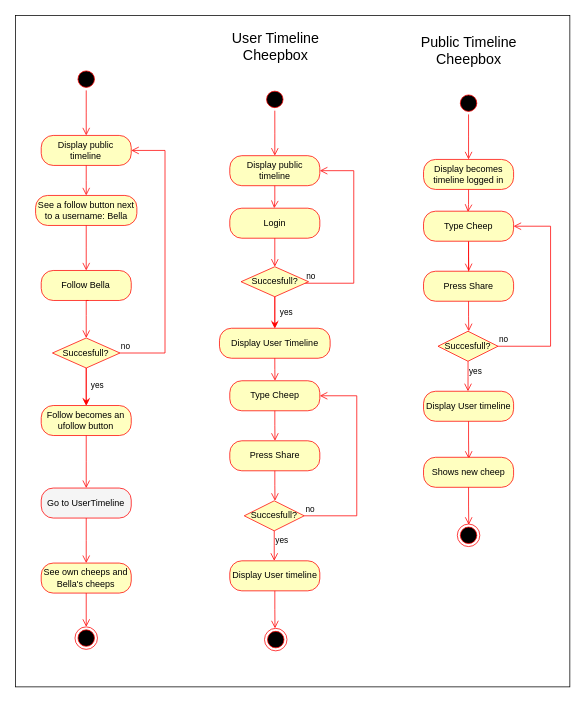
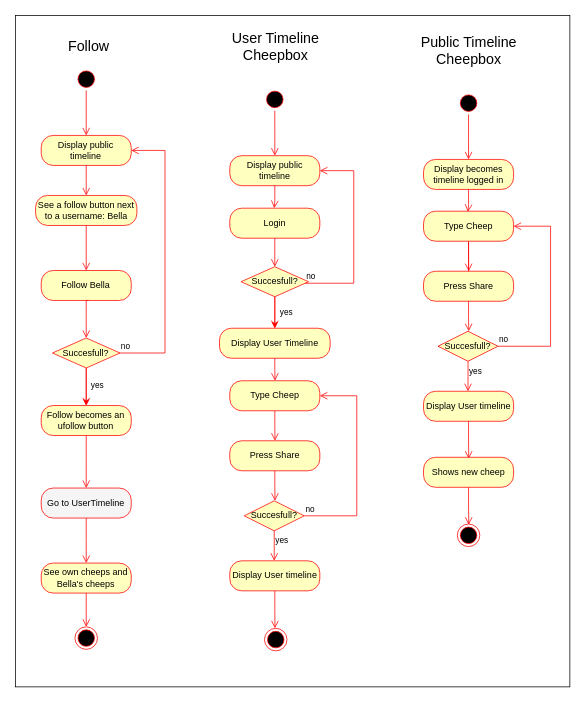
  <mxCell id="0" />
  <mxCell id="1" parent="0" />
  <mxCell id="2" value="" style="rounded=0;whiteSpace=wrap;html=1;fontColor=#000000;fillColor=none;" parent="1" vertex="1"><mxGeometry x="20" y="20" width="739" height="895" as="geometry" /></mxCell>
  <mxCell id="3" value="" style="ellipse;html=1;shape=startState;fillColor=#000000;strokeColor=#ff0000;" parent="1" vertex="1"><mxGeometry x="99.4" y="90" width="30" height="30" as="geometry" /></mxCell>
  <mxCell id="4" value="" style="edgeStyle=orthogonalEdgeStyle;html=1;verticalAlign=bottom;endArrow=open;endSize=8;strokeColor=#ff0000;rounded=0;" parent="1" source="3" edge="1"><mxGeometry relative="1" as="geometry"><mxPoint x="114.4" y="180" as="targetPoint" /></mxGeometry></mxCell>
  <mxCell id="5" style="edgeStyle=orthogonalEdgeStyle;rounded=0;orthogonalLoop=1;jettySize=auto;html=1;exitX=0.5;exitY=1;exitDx=0;exitDy=0;" parent="1" edge="1"><mxGeometry relative="1" as="geometry"><mxPoint x="114.4" y="230" as="sourcePoint" /><mxPoint x="114.4" y="230" as="targetPoint" /></mxGeometry></mxCell>
  <mxCell id="6" value="Display public timeline" style="rounded=1;whiteSpace=wrap;html=1;arcSize=40;fontColor=#000000;fillColor=#ffffc0;strokeColor=#ff0000;" parent="1" vertex="1"><mxGeometry x="54.4" y="180" width="120" height="40" as="geometry" /></mxCell>
  <mxCell id="7" value="" style="edgeStyle=orthogonalEdgeStyle;html=1;verticalAlign=bottom;endArrow=open;endSize=8;strokeColor=#ff0000;rounded=0;exitX=0.5;exitY=1;exitDx=0;exitDy=0;" parent="1" source="6" edge="1"><mxGeometry relative="1" as="geometry"><mxPoint x="114.4" y="260" as="targetPoint" /><Array as="points"><mxPoint x="114.4" y="240" /><mxPoint x="114.4" y="240" /></Array></mxGeometry></mxCell>
  <mxCell id="8" style="edgeStyle=orthogonalEdgeStyle;rounded=0;orthogonalLoop=1;jettySize=auto;html=1;entryX=0.5;entryY=0;entryDx=0;entryDy=0;strokeColor=#FF0000;" parent="1" source="9" target="13" edge="1"><mxGeometry relative="1" as="geometry" /></mxCell>
  <mxCell id="9" value="Succesfull?&lt;br&gt;" style="rhombus;whiteSpace=wrap;html=1;fontColor=#000000;fillColor=#ffffc0;strokeColor=#ff0000;" parent="1" vertex="1"><mxGeometry x="69.4" y="450" width="90" height="40" as="geometry" /></mxCell>
  <mxCell id="10" value="no" style="edgeStyle=orthogonalEdgeStyle;html=1;align=left;verticalAlign=bottom;endArrow=open;endSize=8;strokeColor=#ff0000;rounded=0;entryX=1;entryY=0.5;entryDx=0;entryDy=0;fontColor=#000000;labelBackgroundColor=none;" parent="1" source="9" target="6" edge="1"><mxGeometry x="-1" relative="1" as="geometry"><mxPoint x="249.4" y="410" as="targetPoint" /><Array as="points"><mxPoint x="219.4" y="470" /><mxPoint x="219.4" y="200" /></Array></mxGeometry></mxCell>
  <mxCell id="11" value="Follow Bella" style="rounded=1;whiteSpace=wrap;html=1;arcSize=40;fontColor=#000000;fillColor=#ffffc0;strokeColor=#ff0000;" parent="1" vertex="1"><mxGeometry x="54.4" y="360" width="120" height="40" as="geometry" /></mxCell>
  <mxCell id="12" value="" style="edgeStyle=orthogonalEdgeStyle;html=1;verticalAlign=bottom;endArrow=open;endSize=8;strokeColor=#ff0000;rounded=0;exitX=0.5;exitY=1;exitDx=0;exitDy=0;" parent="1" edge="1"><mxGeometry relative="1" as="geometry"><mxPoint x="114.4" y="450" as="targetPoint" /><mxPoint x="117.459" y="400" as="sourcePoint" /><Array as="points"><mxPoint x="114.4" y="420" /><mxPoint x="114.4" y="420" /></Array></mxGeometry></mxCell>
  <mxCell id="13" value="Follow becomes an ufollow button" style="rounded=1;whiteSpace=wrap;html=1;arcSize=40;fontColor=#000000;fillColor=#ffffc0;strokeColor=#ff0000;" parent="1" vertex="1"><mxGeometry x="54.4" y="540" width="120" height="40" as="geometry" /></mxCell>
  <mxCell id="14" value="" style="edgeStyle=orthogonalEdgeStyle;html=1;verticalAlign=bottom;endArrow=open;endSize=8;strokeColor=#ff0000;rounded=0;" parent="1" source="13" edge="1"><mxGeometry relative="1" as="geometry"><mxPoint x="114.4" y="650" as="targetPoint" /></mxGeometry></mxCell>
  <mxCell id="15" value="yes" style="edgeStyle=orthogonalEdgeStyle;html=1;align=left;verticalAlign=top;endArrow=open;endSize=8;strokeColor=#ff0000;rounded=0;entryX=0.5;entryY=0;entryDx=0;entryDy=0;exitX=0.5;exitY=1;exitDx=0;exitDy=0;labelBackgroundColor=none;fontColor=#000000;" parent="1" source="9" target="13" edge="1"><mxGeometry x="-0.6" y="5" relative="1" as="geometry"><mxPoint x="329.4" y="600" as="targetPoint" /><mxPoint x="329.4" y="540" as="sourcePoint" /><mxPoint as="offset" /></mxGeometry></mxCell>
  <mxCell id="16" value="See a follow button next to a username: Bella" style="rounded=1;whiteSpace=wrap;html=1;arcSize=40;fontColor=#000000;fillColor=#ffffc0;strokeColor=#ff0000;" parent="1" vertex="1"><mxGeometry x="46.9" y="260" width="135" height="40" as="geometry" /></mxCell>
  <mxCell id="17" value="" style="edgeStyle=orthogonalEdgeStyle;html=1;verticalAlign=bottom;endArrow=open;endSize=8;strokeColor=#ff0000;rounded=0;" parent="1" source="16" edge="1"><mxGeometry relative="1" as="geometry"><mxPoint x="114.4" y="360" as="targetPoint" /></mxGeometry></mxCell>
  <mxCell id="18" value="Go to UserTimeline" style="rounded=1;whiteSpace=wrap;html=1;arcSize=40;fontColor=#000000;fillColor=#f5f5f5;strokeColor=#ff0000;" parent="1" vertex="1"><mxGeometry x="54.4" y="650" width="120" height="40" as="geometry" /></mxCell>
  <mxCell id="19" value="" style="edgeStyle=orthogonalEdgeStyle;html=1;verticalAlign=bottom;endArrow=open;endSize=8;strokeColor=#ff0000;rounded=0;" parent="1" source="18" edge="1"><mxGeometry relative="1" as="geometry"><mxPoint x="114.4" y="750" as="targetPoint" /></mxGeometry></mxCell>
  <mxCell id="20" value="See own cheeps and Bella's cheeps" style="rounded=1;whiteSpace=wrap;html=1;arcSize=40;fontColor=#000000;fillColor=#ffffc0;strokeColor=#ff0000;" parent="1" vertex="1"><mxGeometry x="54.4" y="750" width="120" height="40" as="geometry" /></mxCell>
  <mxCell id="21" value="" style="edgeStyle=orthogonalEdgeStyle;html=1;verticalAlign=bottom;endArrow=open;endSize=8;strokeColor=#ff0000;rounded=0;" parent="1" source="20" target="22" edge="1"><mxGeometry relative="1" as="geometry"><mxPoint x="114.4" y="850" as="targetPoint" /></mxGeometry></mxCell>
  <mxCell id="22" value="" style="ellipse;html=1;shape=endState;fillColor=#000000;strokeColor=#ff0000;" parent="1" vertex="1"><mxGeometry x="99.4" y="835" width="30" height="30" as="geometry" /></mxCell>
  <mxCell id="23" value="" style="ellipse;html=1;shape=startState;fillColor=#000000;strokeColor=#ff0000;" parent="1" vertex="1"><mxGeometry x="609" y="122" width="30" height="30" as="geometry" /></mxCell>
  <mxCell id="24" value="" style="edgeStyle=orthogonalEdgeStyle;html=1;verticalAlign=bottom;endArrow=open;endSize=8;strokeColor=#ff0000;rounded=0;" parent="1" source="23" edge="1"><mxGeometry relative="1" as="geometry"><mxPoint x="624" y="212" as="targetPoint" /></mxGeometry></mxCell>
  <mxCell id="25" style="edgeStyle=orthogonalEdgeStyle;rounded=0;orthogonalLoop=1;jettySize=auto;html=1;exitX=0.5;exitY=1;exitDx=0;exitDy=0;" parent="1" edge="1"><mxGeometry relative="1" as="geometry"><mxPoint x="624" y="262" as="sourcePoint" /><mxPoint x="624" y="262" as="targetPoint" /></mxGeometry></mxCell>
  <mxCell id="26" value="Display becomes timeline logged in" style="rounded=1;whiteSpace=wrap;html=1;arcSize=40;fontColor=#000000;fillColor=#ffffc0;strokeColor=#ff0000;" parent="1" vertex="1"><mxGeometry x="564" y="212" width="120" height="40" as="geometry" /></mxCell>
  <mxCell id="27" value="" style="edgeStyle=orthogonalEdgeStyle;html=1;verticalAlign=bottom;endArrow=open;endSize=8;strokeColor=#ff0000;rounded=0;exitX=0.5;exitY=1;exitDx=0;exitDy=0;" parent="1" source="26" edge="1"><mxGeometry relative="1" as="geometry"><mxPoint x="623.25" y="282" as="targetPoint" /><Array as="points"><mxPoint x="624" y="272" /><mxPoint x="624" y="272" /></Array></mxGeometry></mxCell>
  <mxCell id="28" value="" style="edgeStyle=orthogonalEdgeStyle;html=1;verticalAlign=bottom;endArrow=open;endSize=8;strokeColor=#ff0000;rounded=0;entryX=0.5;entryY=0;entryDx=0;entryDy=0;" parent="1" edge="1"><mxGeometry relative="1" as="geometry"><mxPoint x="624" y="392" as="targetPoint" /><mxPoint x="624" y="322" as="sourcePoint" /></mxGeometry></mxCell>
  <mxCell id="29" value="Type Cheep" style="rounded=1;whiteSpace=wrap;html=1;arcSize=40;fontColor=#000000;fillColor=#ffffc0;strokeColor=#ff0000;" parent="1" vertex="1"><mxGeometry x="564" y="281" width="120" height="40" as="geometry" /></mxCell>
  <mxCell id="30" value="" style="edgeStyle=orthogonalEdgeStyle;html=1;verticalAlign=bottom;endArrow=open;endSize=8;strokeColor=#ff0000;rounded=0;" parent="1" source="29" edge="1"><mxGeometry relative="1" as="geometry"><mxPoint x="624.25" y="361" as="targetPoint" /></mxGeometry></mxCell>
  <mxCell id="31" value="Press Share" style="rounded=1;whiteSpace=wrap;html=1;arcSize=40;fontColor=#000000;fillColor=#ffffc0;strokeColor=#ff0000;" parent="1" vertex="1"><mxGeometry x="564" y="361" width="120" height="40" as="geometry" /></mxCell>
  <mxCell id="32" value="" style="edgeStyle=orthogonalEdgeStyle;html=1;verticalAlign=bottom;endArrow=open;endSize=8;strokeColor=#ff0000;rounded=0;" parent="1" source="31" edge="1"><mxGeometry relative="1" as="geometry"><mxPoint x="624.25" y="441" as="targetPoint" /></mxGeometry></mxCell>
  <mxCell id="33" value="Succesfull?" style="rhombus;whiteSpace=wrap;html=1;fontColor=#000000;fillColor=#ffffc0;strokeColor=#ff0000;" parent="1" vertex="1"><mxGeometry x="583.25" y="441" width="80" height="40" as="geometry" /></mxCell>
  <mxCell id="34" value="no" style="edgeStyle=orthogonalEdgeStyle;html=1;align=left;verticalAlign=bottom;endArrow=open;endSize=8;strokeColor=#ff0000;rounded=0;entryX=1;entryY=0.5;entryDx=0;entryDy=0;fontColor=#000000;labelBackgroundColor=none;" parent="1" source="33" target="29" edge="1"><mxGeometry x="-1" relative="1" as="geometry"><mxPoint x="763.25" y="461" as="targetPoint" /><Array as="points"><mxPoint x="733.25" y="461" /><mxPoint x="733.25" y="301" /></Array></mxGeometry></mxCell>
  <mxCell id="35" value="yes" style="edgeStyle=orthogonalEdgeStyle;html=1;align=left;verticalAlign=top;endArrow=open;endSize=8;strokeColor=#ff0000;rounded=0;fontColor=#000000;labelBackgroundColor=none;" parent="1" source="33" edge="1"><mxGeometry x="-1" relative="1" as="geometry"><mxPoint x="623.25" y="521" as="targetPoint" /></mxGeometry></mxCell>
  <mxCell id="36" value="Display User timeline" style="rounded=1;whiteSpace=wrap;html=1;arcSize=40;fontColor=#000000;fillColor=#ffffc0;strokeColor=#ff0000;" parent="1" vertex="1"><mxGeometry x="564" y="521" width="120" height="40" as="geometry" /></mxCell>
  <mxCell id="37" value="" style="edgeStyle=orthogonalEdgeStyle;html=1;verticalAlign=bottom;endArrow=open;endSize=8;strokeColor=#ff0000;rounded=0;" parent="1" source="36" edge="1"><mxGeometry relative="1" as="geometry"><mxPoint x="624.25" y="611" as="targetPoint" /></mxGeometry></mxCell>
  <mxCell id="38" value="" style="ellipse;html=1;shape=endState;fillColor=#000000;strokeColor=#ff0000;" parent="1" vertex="1"><mxGeometry x="609" y="698" width="30" height="30" as="geometry" /></mxCell>
  <mxCell id="39" value="" style="ellipse;html=1;shape=startState;fillColor=#000000;strokeColor=#ff0000;" parent="1" vertex="1"><mxGeometry x="350.75" y="117" width="30" height="30" as="geometry" /></mxCell>
  <mxCell id="40" value="" style="edgeStyle=orthogonalEdgeStyle;html=1;verticalAlign=bottom;endArrow=open;endSize=8;strokeColor=#ff0000;rounded=0;" parent="1" source="39" edge="1"><mxGeometry relative="1" as="geometry"><mxPoint x="365.75" y="207" as="targetPoint" /></mxGeometry></mxCell>
  <mxCell id="41" style="edgeStyle=orthogonalEdgeStyle;rounded=0;orthogonalLoop=1;jettySize=auto;html=1;exitX=0.5;exitY=1;exitDx=0;exitDy=0;" parent="1" edge="1"><mxGeometry relative="1" as="geometry"><mxPoint x="365.75" y="257" as="sourcePoint" /><mxPoint x="365.75" y="257" as="targetPoint" /></mxGeometry></mxCell>
  <mxCell id="42" value="Display public timeline" style="rounded=1;whiteSpace=wrap;html=1;arcSize=40;fontColor=#000000;fillColor=#ffffc0;strokeColor=#ff0000;" parent="1" vertex="1"><mxGeometry x="305.75" y="207" width="120" height="40" as="geometry" /></mxCell>
  <mxCell id="43" value="" style="edgeStyle=orthogonalEdgeStyle;html=1;verticalAlign=bottom;endArrow=open;endSize=8;strokeColor=#ff0000;rounded=0;exitX=0.5;exitY=1;exitDx=0;exitDy=0;" parent="1" source="42" edge="1"><mxGeometry relative="1" as="geometry"><mxPoint x="365" y="277" as="targetPoint" /><Array as="points"><mxPoint x="365.75" y="267" /><mxPoint x="365.75" y="267" /></Array></mxGeometry></mxCell>
  <mxCell id="44" style="edgeStyle=orthogonalEdgeStyle;rounded=0;orthogonalLoop=1;jettySize=auto;html=1;entryX=0.5;entryY=0;entryDx=0;entryDy=0;strokeColor=#FF0000;" parent="1" source="45" target="47" edge="1"><mxGeometry relative="1" as="geometry" /></mxCell>
  <mxCell id="45" value="Succesfull?&lt;br&gt;" style="rhombus;whiteSpace=wrap;html=1;fontColor=#000000;fillColor=#ffffc0;strokeColor=#ff0000;" parent="1" vertex="1"><mxGeometry x="320.75" y="355" width="90" height="40" as="geometry" /></mxCell>
  <mxCell id="46" value="no" style="edgeStyle=orthogonalEdgeStyle;html=1;align=left;verticalAlign=bottom;endArrow=open;endSize=8;strokeColor=#ff0000;rounded=0;entryX=1;entryY=0.5;entryDx=0;entryDy=0;labelBackgroundColor=none;fontColor=#000000;" parent="1" source="45" target="42" edge="1"><mxGeometry x="-1" relative="1" as="geometry"><mxPoint x="500.75" y="437" as="targetPoint" /><Array as="points"><mxPoint x="471" y="377" /><mxPoint x="471" y="227" /></Array></mxGeometry></mxCell>
  <mxCell id="47" value="Display User Timeline" style="rounded=1;whiteSpace=wrap;html=1;arcSize=40;fontColor=#000000;fillColor=#ffffc0;strokeColor=#ff0000;" parent="1" vertex="1"><mxGeometry x="292" y="437" width="147.5" height="40" as="geometry" /></mxCell>
  <mxCell id="48" value="yes" style="edgeStyle=orthogonalEdgeStyle;html=1;align=left;verticalAlign=top;endArrow=open;endSize=8;strokeColor=#ff0000;rounded=0;entryX=0.5;entryY=0;entryDx=0;entryDy=0;exitX=0.5;exitY=1;exitDx=0;exitDy=0;labelBackgroundColor=none;fontColor=#000000;" parent="1" source="45" target="47" edge="1"><mxGeometry x="-0.6" y="5" relative="1" as="geometry"><mxPoint x="580.75" y="537" as="targetPoint" /><mxPoint x="580.75" y="477" as="sourcePoint" /><mxPoint as="offset" /></mxGeometry></mxCell>
  <mxCell id="49" value="Login" style="rounded=1;whiteSpace=wrap;html=1;arcSize=40;fontColor=#000000;fillColor=#ffffc0;strokeColor=#ff0000;" parent="1" vertex="1"><mxGeometry x="305.75" y="277" width="120" height="40" as="geometry" /></mxCell>
  <mxCell id="50" value="" style="edgeStyle=orthogonalEdgeStyle;html=1;verticalAlign=bottom;endArrow=open;endSize=8;strokeColor=#ff0000;rounded=0;entryX=0.5;entryY=0;entryDx=0;entryDy=0;" parent="1" source="49" target="45" edge="1"><mxGeometry relative="1" as="geometry"><mxPoint x="365.75" y="387" as="targetPoint" /></mxGeometry></mxCell>
  <mxCell id="51" value="Type Cheep" style="rounded=1;whiteSpace=wrap;html=1;arcSize=40;fontColor=#000000;fillColor=#ffffc0;strokeColor=#ff0000;" parent="1" vertex="1"><mxGeometry x="305.75" y="507" width="120" height="40" as="geometry" /></mxCell>
  <mxCell id="52" value="" style="edgeStyle=orthogonalEdgeStyle;html=1;verticalAlign=bottom;endArrow=open;endSize=8;strokeColor=#ff0000;rounded=0;" parent="1" source="51" edge="1"><mxGeometry relative="1" as="geometry"><mxPoint x="366" y="587" as="targetPoint" /></mxGeometry></mxCell>
  <mxCell id="53" value="" style="edgeStyle=orthogonalEdgeStyle;html=1;verticalAlign=bottom;endArrow=open;endSize=8;strokeColor=#ff0000;rounded=0;exitX=0.5;exitY=1;exitDx=0;exitDy=0;" parent="1" source="47" edge="1"><mxGeometry relative="1" as="geometry"><mxPoint x="366" y="507" as="targetPoint" /><mxPoint x="485" y="547" as="sourcePoint" /></mxGeometry></mxCell>
  <mxCell id="54" value="Press Share" style="rounded=1;whiteSpace=wrap;html=1;arcSize=40;fontColor=#000000;fillColor=#ffffc0;strokeColor=#ff0000;" parent="1" vertex="1"><mxGeometry x="305.75" y="587" width="120" height="40" as="geometry" /></mxCell>
  <mxCell id="55" value="" style="edgeStyle=orthogonalEdgeStyle;html=1;verticalAlign=bottom;endArrow=open;endSize=8;strokeColor=#ff0000;rounded=0;" parent="1" source="54" edge="1"><mxGeometry relative="1" as="geometry"><mxPoint x="366" y="667" as="targetPoint" /></mxGeometry></mxCell>
  <mxCell id="56" value="Succesfull?" style="rhombus;whiteSpace=wrap;html=1;fontColor=#000000;fillColor=#ffffc0;strokeColor=#ff0000;" parent="1" vertex="1"><mxGeometry x="325" y="667" width="80" height="40" as="geometry" /></mxCell>
  <mxCell id="57" value="no" style="edgeStyle=orthogonalEdgeStyle;html=1;align=left;verticalAlign=bottom;endArrow=open;endSize=8;strokeColor=#ff0000;rounded=0;entryX=1;entryY=0.5;entryDx=0;entryDy=0;labelBackgroundColor=none;fontColor=#000000;" parent="1" source="56" target="51" edge="1"><mxGeometry x="-1" relative="1" as="geometry"><mxPoint x="505" y="687" as="targetPoint" /><Array as="points"><mxPoint x="475" y="687" /><mxPoint x="475" y="527" /></Array></mxGeometry></mxCell>
  <mxCell id="58" value="yes" style="edgeStyle=orthogonalEdgeStyle;html=1;align=left;verticalAlign=top;endArrow=open;endSize=8;strokeColor=#ff0000;rounded=0;labelBackgroundColor=none;fontColor=#000000;" parent="1" source="56" edge="1"><mxGeometry x="-1" relative="1" as="geometry"><mxPoint x="365" y="747" as="targetPoint" /></mxGeometry></mxCell>
  <mxCell id="59" value="Display User timeline" style="rounded=1;whiteSpace=wrap;html=1;arcSize=40;fontColor=#000000;fillColor=#ffffc0;strokeColor=#ff0000;" parent="1" vertex="1"><mxGeometry x="305.75" y="747" width="120" height="40" as="geometry" /></mxCell>
  <mxCell id="60" value="" style="edgeStyle=orthogonalEdgeStyle;html=1;verticalAlign=bottom;endArrow=open;endSize=8;strokeColor=#ff0000;rounded=0;" parent="1" source="59" edge="1"><mxGeometry relative="1" as="geometry"><mxPoint x="366" y="837" as="targetPoint" /></mxGeometry></mxCell>
  <mxCell id="61" value="" style="ellipse;html=1;shape=endState;fillColor=#000000;strokeColor=#ff0000;" parent="1" vertex="1"><mxGeometry x="352" y="837" width="30" height="30" as="geometry" /></mxCell>
  <mxCell id="62" value="&lt;font color=&quot;#000000&quot; style=&quot;font-size: 19px;&quot;&gt;User Timeline Cheepbox&lt;/font&gt;" style="text;html=1;strokeColor=none;fillColor=none;align=center;verticalAlign=middle;whiteSpace=wrap;rounded=0;" parent="1" vertex="1"><mxGeometry x="307" y="47" width="120" height="30" as="geometry" /></mxCell>
  <mxCell id="63" value="&lt;font color=&quot;#000000&quot; style=&quot;font-size: 19px;&quot;&gt;Public Timeline Cheepbox&lt;/font&gt;" style="text;html=1;strokeColor=none;fillColor=none;align=center;verticalAlign=middle;whiteSpace=wrap;rounded=0;" parent="1" vertex="1"><mxGeometry x="557.5" y="52" width="133" height="30" as="geometry" /></mxCell>
+ <mxCell id="64" value="&lt;font color=&quot;#000000&quot; style=&quot;font-size: 19px;&quot;&gt;Follow&lt;/font&gt;" style="text;html=1;strokeColor=none;fillColor=none;align=center;verticalAlign=middle;whiteSpace=wrap;rounded=0;" parent="1" vertex="1"><mxGeometry x="57.52" y="47" width="120" height="30" as="geometry" /></mxCell>
  <mxCell id="65" value="Shows new cheep" style="rounded=1;whiteSpace=wrap;html=1;arcSize=40;fontColor=#000000;fillColor=#ffffc0;strokeColor=#ff0000;" parent="1" vertex="1"><mxGeometry x="564" y="609" width="120" height="40" as="geometry" /></mxCell>
  <mxCell id="66" value="" style="edgeStyle=orthogonalEdgeStyle;html=1;verticalAlign=bottom;endArrow=open;endSize=8;strokeColor=#ff0000;rounded=0;" parent="1" source="65" edge="1"><mxGeometry relative="1" as="geometry"><mxPoint x="624.25" y="699" as="targetPoint" /></mxGeometry></mxCell>
